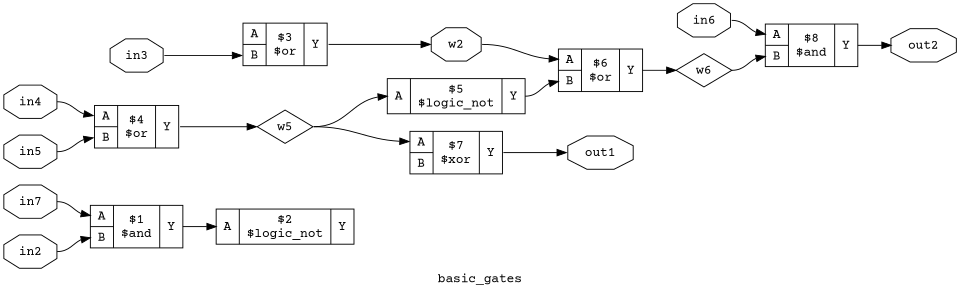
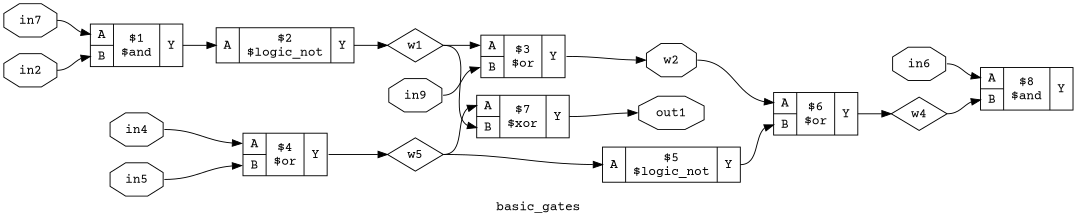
  digraph {
    fontname="Courier Prime"
    label=basic_gates
    rankdir=LR
    remincross=true
    node [color=black fontcolor=black fontname="Courier Prime" shape=octagon]
    edge [color=black fontname="Courier Prime" headport="p15:w" tailport=e]
    n1 [label=in7]
    n2 [label="{{<p15> A|<p16> B}|$1\n$and|{<p17> Y}}" shape=record color="" fontcolor=""]
    n3 [label="{{<p15> A}|$2\n$logic_not|{<p17> Y}}" shape=record color="" fontcolor=""]
    n4 [label=in2]
-   n5 [label=in3]
+   n5 [label=in9]
    n6 [label="{{<p15> A|<p16> B}|$3\n$or|{<p17> Y}}" shape=record color="" fontcolor=""]
    n7 [label=w2]
    n8 [label=in4]
    n9 [label="{{<p15> A|<p16> B}|$4\n$or|{<p17> Y}}" shape=record color="" fontcolor=""]
    n10 [label=w5 shape=diamond]
    n11 [label=in5]
    n12 [label=in6]
    n13 [label="{{<p15> A|<p16> B}|$8\n$and|{<p17> Y}}" shape=record color="" fontcolor=""]
-   n14 [label=out2]
    n15 [label=out1]
+   n16 [label=w1 shape=diamond]
    n17 [label="{{<p15> A|<p16> B}|$7\n$xor|{<p17> Y}}" shape=record color="" fontcolor=""]
    n18 [label="{{<p15> A|<p16> B}|$6\n$or|{<p17> Y}}" shape=record color="" fontcolor=""]
-   n19 [label=w6 shape=diamond]
+   n19 [label=w4 shape=diamond]
    n20 [label="{{<p15> A}|$5\n$logic_not|{<p17> Y}}" shape=record color="" fontcolor=""]
    n1 -> n2
    n2 -> n3 [tailport="p17:e"]
+   n3 -> n16 [headport=w tailport="p17:e"]
    n4 -> n2 [headport="p16:w"]
    n5 -> n6 [headport="p16:w"]
    n6 -> n7 [headport=w tailport="p17:e"]
    n7 -> n18
    n8 -> n9
    n9 -> n10 [headport=w tailport="p17:e"]
    n10 -> n17
    n10 -> n20
    n11 -> n9 [headport="p16:w"]
    n12 -> n13
-   n13 -> n14 [headport=w tailport="p17:e"]
+   n16 -> n6
+   n16 -> n17 [headport="p16:w"]
    n17 -> n15 [headport=w tailport="p17:e"]
    n18 -> n19 [headport=w tailport="p17:e"]
    n19 -> n13 [headport="p16:w"]
    n20 -> n18 [headport="p16:w" tailport="p17:e"]
  }
